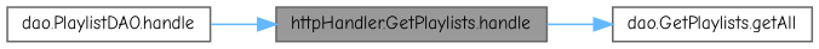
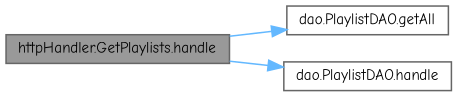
  digraph {
    fontname="Comic Neue"
    rankdir=LR
    node [color=grey40 fillcolor=white fontname="Comic Neue" fontsize=10 shape=box style=filled]
    edge [color=steelblue1 fontname="Comic Neue" fontsize=10 labelfontname=Helvetica labelfontsize=10 style=solid]
    n1 [color=gray40 fillcolor=grey60 fontcolor=black height=0.2 label="httpHandler.GetPlaylists.handle" width=0.4]
-   n2 [height=0.2 label="dao.GetPlaylists.getAll" width=0.4]
+   n2 [height=0.2 label="dao.PlaylistDAO.getAll" width=0.4]
    n3 [height=0.2 label="dao.PlaylistDAO.handle" width=0.4]
    n1 -> n2
-   n3 -> n1
+   n1 -> n3
  }
